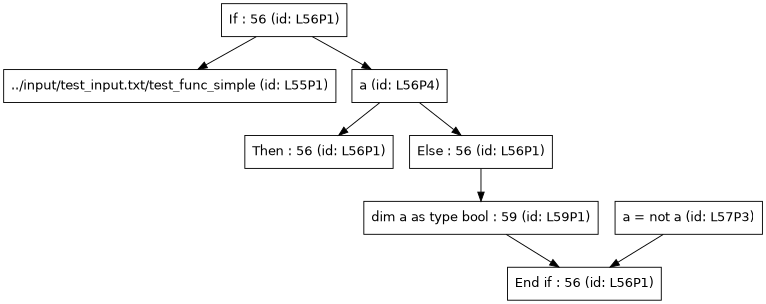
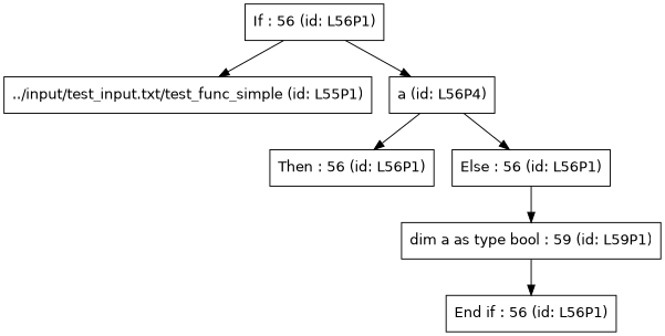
  digraph {
    fontname="DejaVu Sans"
    node [fontname="DejaVu Sans" shape=box]
    edge [fontname="DejaVu Sans" shape=box]
    "If : 56 (id: L56P1)"
    "../input/test_input.txt/test_func_simple (id: L55P1)"
    "a (id: L56P4)"
    "Then : 56 (id: L56P1)"
    "Else : 56 (id: L56P1)"
    "dim a as type bool : 59 (id: L59P1)"
-   "a = not a (id: L57P3)"
    "End if : 56 (id: L56P1)"
    "If : 56 (id: L56P1)" -> "../input/test_input.txt/test_func_simple (id: L55P1)"
    "If : 56 (id: L56P1)" -> "a (id: L56P4)"
    "a (id: L56P4)" -> "Then : 56 (id: L56P1)"
    "a (id: L56P4)" -> "Else : 56 (id: L56P1)"
    "Else : 56 (id: L56P1)" -> "dim a as type bool : 59 (id: L59P1)"
    "dim a as type bool : 59 (id: L59P1)" -> "End if : 56 (id: L56P1)"
-   "a = not a (id: L57P3)" -> "End if : 56 (id: L56P1)"
  }
